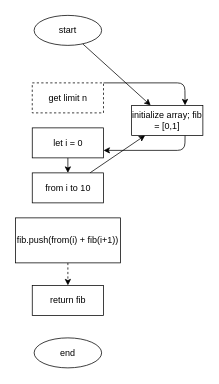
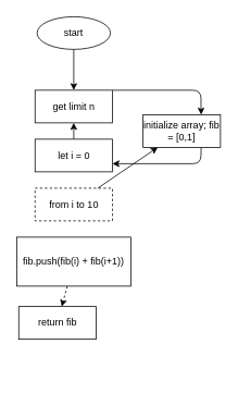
  <mxCell id="0" />
  <mxCell id="1" parent="0" />
- <mxCell id="2" value="" style="edgeStyle=none;html=1;" parent="1" source="3" target="15" edge="1"><mxGeometry relative="1" as="geometry" /></mxCell>
+ <mxCell id="2" value="" style="edgeStyle=none;html=1;" parent="1" source="3" target="5" edge="1"><mxGeometry relative="1" as="geometry" /></mxCell>
  <mxCell id="3" value="start" style="ellipse;whiteSpace=wrap;html=1;" parent="1" vertex="1"><mxGeometry x="45" width="90" height="40" as="geometry" y="20" /></mxCell>
  <mxCell id="4" style="edgeStyle=none;html=1;exitX=1;exitY=0;exitDx=0;exitDy=0;entryX=0.75;entryY=0;entryDx=0;entryDy=0;" edge="1" parent="1" source="5" target="15"><mxGeometry relative="1" as="geometry"><mxPoint x="245" y="110" as="targetPoint" /><Array as="points"><mxPoint x="246" y="110" /></Array></mxGeometry></mxCell>
- <mxCell id="5" value="get limit n" style="whiteSpace=wrap;html=1;dashed=1;" parent="1" vertex="1"><mxGeometry x="42.5" y="110" width="95" height="40" as="geometry" /></mxCell>
+ <mxCell id="5" value="get limit n" style="whiteSpace=wrap;html=1;" parent="1" vertex="1"><mxGeometry x="42.5" y="110" width="95" height="40" as="geometry" /></mxCell>
  <mxCell id="6" value="" style="edgeStyle=none;html=1;" parent="1" source="7" target="15" edge="1"><mxGeometry relative="1" as="geometry" /></mxCell>
- <mxCell id="7" value="from i to 10" style="whiteSpace=wrap;html=1;" parent="1" vertex="1"><mxGeometry x="42.5" y="230" width="95" height="40" as="geometry" /></mxCell>
- <mxCell id="8" value="" style="edgeStyle=none;html=1;" parent="1" source="9" target="7" edge="1"><mxGeometry relative="1" as="geometry" /></mxCell>
+ <mxCell id="7" value="from i to 10" style="whiteSpace=wrap;html=1;dashed=1;" parent="1" vertex="1"><mxGeometry x="42.5" y="230" width="95" height="40" as="geometry" /></mxCell>
+ <mxCell id="8" value="" style="edgeStyle=none;html=1;" parent="1" source="9" target="5" edge="1"><mxGeometry relative="1" as="geometry" /></mxCell>
  <mxCell id="9" value="let i = 0" style="whiteSpace=wrap;html=1;" parent="1" vertex="1"><mxGeometry x="42.5" y="170" width="95" height="40" as="geometry" /></mxCell>
  <mxCell id="10" value="" style="edgeStyle=none;html=1;dashed=1;" parent="1" source="11" target="12" edge="1"><mxGeometry relative="1" as="geometry" /></mxCell>
- <mxCell id="11" value="fib.push(from(i) + fib(i+1))" style="rounded=0;whiteSpace=wrap;html=1;" parent="1" vertex="1"><mxGeometry x="20" y="290" width="140" height="60" as="geometry" /></mxCell>
- <mxCell id="12" value="return fib" style="whiteSpace=wrap;html=1;" parent="1" vertex="1"><mxGeometry x="42.5" y="380" width="95" height="40" as="geometry" /></mxCell>
- <mxCell id="13" value="end" style="ellipse;whiteSpace=wrap;html=1;" parent="1" vertex="1"><mxGeometry x="45" y="450" width="90" height="40" as="geometry" /></mxCell>
+ <mxCell id="11" value="fib.push(fib(i) + fib(i+1))" style="rounded=0;whiteSpace=wrap;html=1;" parent="1" vertex="1"><mxGeometry x="20" y="290" width="140" height="60" as="geometry" /></mxCell>
+ <mxCell id="12" value="return fib" style="whiteSpace=wrap;html=1;" parent="1" vertex="1"><mxGeometry x="22.5" y="375" width="95" height="40" as="geometry" /></mxCell>
  <mxCell id="14" style="edgeStyle=none;html=1;exitX=0.75;exitY=1;exitDx=0;exitDy=0;entryX=1;entryY=0.75;entryDx=0;entryDy=0;" edge="1" parent="1" source="15" target="9"><mxGeometry relative="1" as="geometry"><Array as="points"><mxPoint x="246" y="200" /></Array></mxGeometry></mxCell>
  <mxCell id="15" value="initialize array; fib = [0,1]" style="whiteSpace=wrap;html=1;" vertex="1" parent="1"><mxGeometry x="175" y="140" width="95" height="40" as="geometry" /></mxCell>
